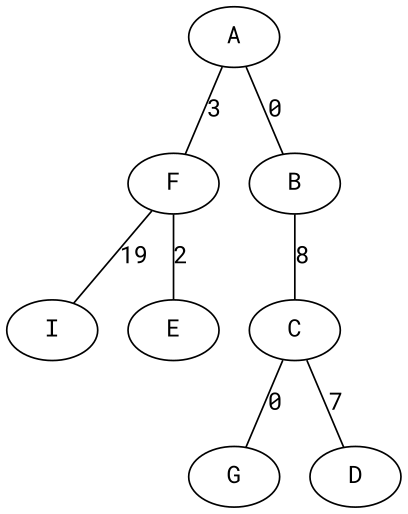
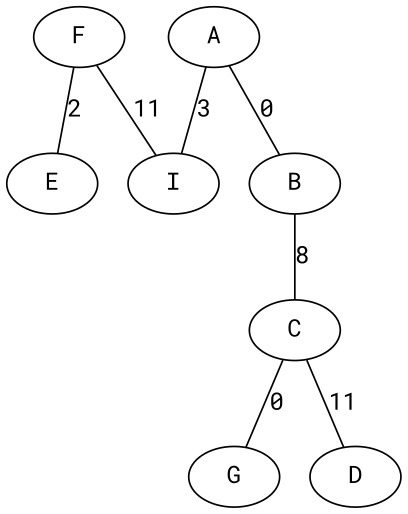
  graph {
    fontname="Roboto Mono"
    node [fontname="Roboto Mono"]
    edge [fontname="Roboto Mono"]
    F
    I
    E
    B
    C
    G
    D
    A
-   F -- I [label=19]
+   F -- I [label=11]
    F -- E [label=2]
    B -- C [label=8]
    C -- G [label=0]
-   C -- D [label=7]
-   A -- F [label=3]
+   C -- D [label=11]
+   A -- I [label=3]
    A -- B [label=0]
  }
